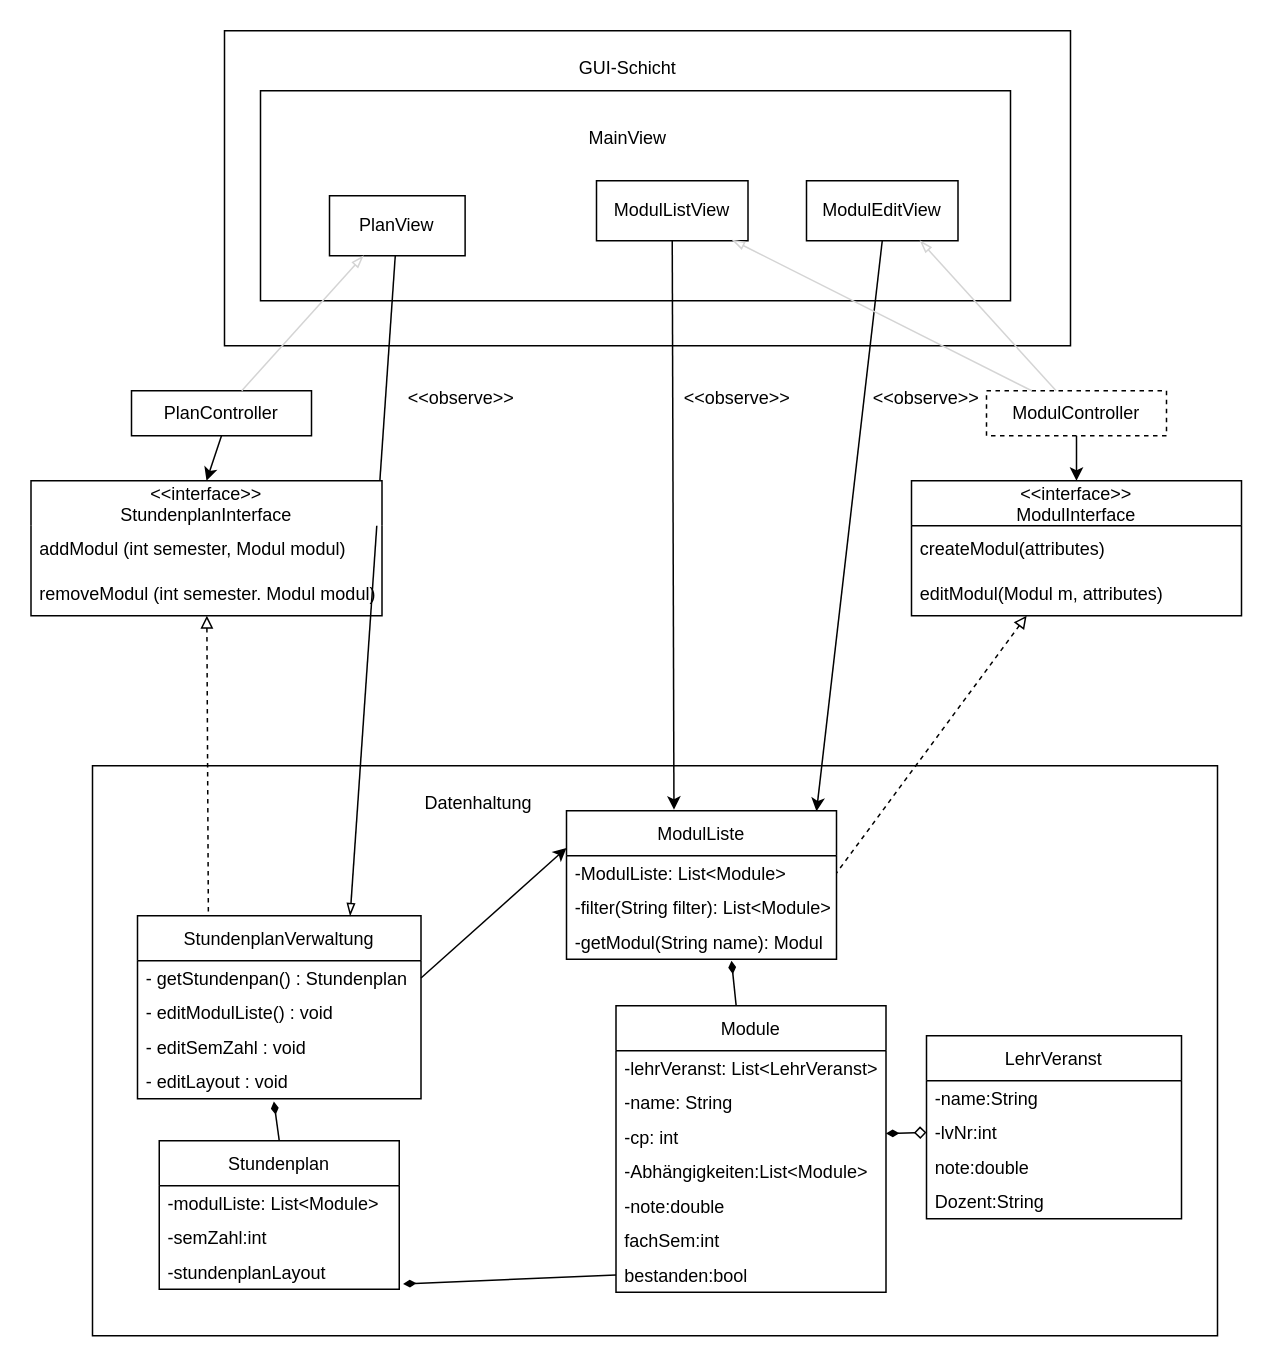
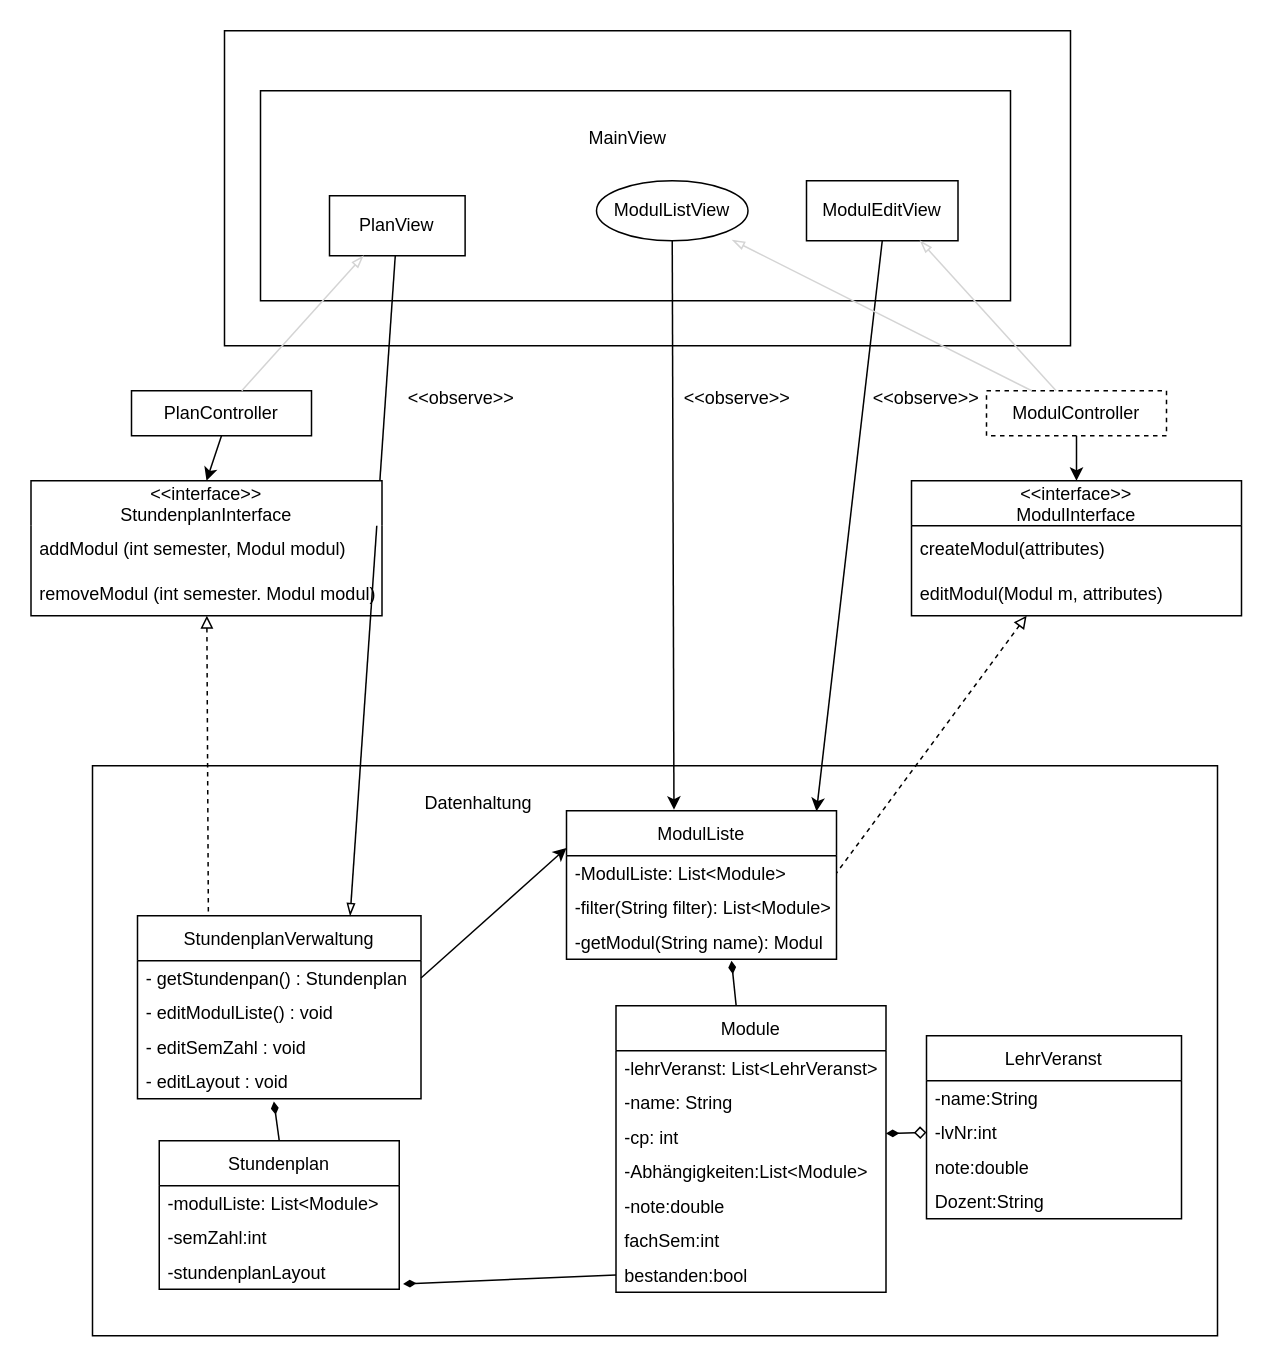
  <mxCell id="0" />
  <mxCell id="1" parent="0" />
  <mxCell id="2" value="" style="group" parent="1" vertex="1" connectable="0"><mxGeometry x="151" y="90" width="680" height="800" as="geometry" /></mxCell>
  <mxCell id="3" value="" style="rounded=0;whiteSpace=wrap;html=1;" parent="2" vertex="1"><mxGeometry x="-90" y="420" width="750" height="380" as="geometry" /></mxCell>
  <mxCell id="4" value="Stundenplan" style="swimlane;fontStyle=0;childLayout=stackLayout;horizontal=1;startSize=30;horizontalStack=0;resizeParent=1;resizeParentMax=0;resizeLast=0;collapsible=1;marginBottom=0;" parent="2" vertex="1"><mxGeometry x="-45.5" y="670" width="160" height="99" as="geometry" /></mxCell>
  <mxCell id="5" value="-modulListe: List&lt;Module&gt;" style="text;strokeColor=none;fillColor=none;align=left;verticalAlign=middle;spacingLeft=4;spacingRight=4;overflow=hidden;points=[[0,0.5],[1,0.5]];portConstraint=eastwest;rotatable=0;" parent="4" vertex="1"><mxGeometry y="30" width="160" height="23" as="geometry" /></mxCell>
  <mxCell id="6" value="-semZahl:int" style="text;strokeColor=none;fillColor=none;align=left;verticalAlign=middle;spacingLeft=4;spacingRight=4;overflow=hidden;points=[[0,0.5],[1,0.5]];portConstraint=eastwest;rotatable=0;" parent="4" vertex="1"><mxGeometry y="53" width="160" height="23" as="geometry" /></mxCell>
  <mxCell id="7" value="-stundenplanLayout" style="text;strokeColor=none;fillColor=none;align=left;verticalAlign=middle;spacingLeft=4;spacingRight=4;overflow=hidden;points=[[0,0.5],[1,0.5]];portConstraint=eastwest;rotatable=0;" parent="4" vertex="1"><mxGeometry y="76" width="160" height="23" as="geometry" /></mxCell>
  <mxCell id="8" value="" style="edgeStyle=none;html=1;endArrow=diamondThin;endFill=1;" parent="2" source="9" edge="1"><mxGeometry relative="1" as="geometry"><mxPoint x="336" y="550" as="targetPoint" /></mxGeometry></mxCell>
  <mxCell id="9" value="Module" style="swimlane;fontStyle=0;childLayout=stackLayout;horizontal=1;startSize=30;horizontalStack=0;resizeParent=1;resizeParentMax=0;resizeLast=0;collapsible=1;marginBottom=0;" parent="2" vertex="1"><mxGeometry x="259" y="580" width="180" height="191" as="geometry" /></mxCell>
  <mxCell id="10" value="-lehrVeranst: List&lt;LehrVeranst&gt;" style="text;strokeColor=none;fillColor=none;align=left;verticalAlign=middle;spacingLeft=4;spacingRight=4;overflow=hidden;points=[[0,0.5],[1,0.5]];portConstraint=eastwest;rotatable=0;" parent="9" vertex="1"><mxGeometry y="30" width="180" height="23" as="geometry" /></mxCell>
  <mxCell id="11" value="-name: String" style="text;strokeColor=none;fillColor=none;align=left;verticalAlign=middle;spacingLeft=4;spacingRight=4;overflow=hidden;points=[[0,0.5],[1,0.5]];portConstraint=eastwest;rotatable=0;" parent="9" vertex="1"><mxGeometry y="53" width="180" height="23" as="geometry" /></mxCell>
  <mxCell id="12" value="-cp: int" style="text;strokeColor=none;fillColor=none;align=left;verticalAlign=middle;spacingLeft=4;spacingRight=4;overflow=hidden;points=[[0,0.5],[1,0.5]];portConstraint=eastwest;rotatable=0;" parent="9" vertex="1"><mxGeometry y="76" width="180" height="23" as="geometry" /></mxCell>
  <mxCell id="13" value="-Abhängigkeiten:List&lt;Module&gt;" style="text;strokeColor=none;fillColor=none;align=left;verticalAlign=middle;spacingLeft=4;spacingRight=4;overflow=hidden;points=[[0,0.5],[1,0.5]];portConstraint=eastwest;rotatable=0;" parent="9" vertex="1"><mxGeometry y="99" width="180" height="23" as="geometry" /></mxCell>
  <mxCell id="14" value="-note:double" style="text;strokeColor=none;fillColor=none;align=left;verticalAlign=middle;spacingLeft=4;spacingRight=4;overflow=hidden;points=[[0,0.5],[1,0.5]];portConstraint=eastwest;rotatable=0;" parent="9" vertex="1"><mxGeometry y="122" width="180" height="23" as="geometry" /></mxCell>
  <mxCell id="15" value="fachSem:int" style="text;strokeColor=none;fillColor=none;align=left;verticalAlign=middle;spacingLeft=4;spacingRight=4;overflow=hidden;points=[[0,0.5],[1,0.5]];portConstraint=eastwest;rotatable=0;" parent="9" vertex="1"><mxGeometry y="145" width="180" height="23" as="geometry" /></mxCell>
  <mxCell id="16" value="bestanden:bool" style="text;strokeColor=none;fillColor=none;align=left;verticalAlign=middle;spacingLeft=4;spacingRight=4;overflow=hidden;points=[[0,0.5],[1,0.5]];portConstraint=eastwest;rotatable=0;" parent="9" vertex="1"><mxGeometry y="168" width="180" height="23" as="geometry" /></mxCell>
  <mxCell id="17" value="" style="edgeStyle=none;html=1;entryX=0;entryY=0.5;entryDx=0;entryDy=0;startArrow=diamondThin;startFill=1;endArrow=none;endFill=0;exitX=1.016;exitY=0.845;exitDx=0;exitDy=0;exitPerimeter=0;" parent="2" source="7" target="16" edge="1"><mxGeometry relative="1" as="geometry" /></mxCell>
  <mxCell id="18" value="LehrVeranst" style="swimlane;fontStyle=0;childLayout=stackLayout;horizontal=1;startSize=30;horizontalStack=0;resizeParent=1;resizeParentMax=0;resizeLast=0;collapsible=1;marginBottom=0;" parent="2" vertex="1"><mxGeometry x="466" y="600" width="170" height="122" as="geometry" /></mxCell>
  <mxCell id="19" value="-name:String" style="text;strokeColor=none;fillColor=none;align=left;verticalAlign=middle;spacingLeft=4;spacingRight=4;overflow=hidden;points=[[0,0.5],[1,0.5]];portConstraint=eastwest;rotatable=0;" parent="18" vertex="1"><mxGeometry y="30" width="170" height="23" as="geometry" /></mxCell>
  <mxCell id="20" value="-lvNr:int" style="text;strokeColor=none;fillColor=none;align=left;verticalAlign=middle;spacingLeft=4;spacingRight=4;overflow=hidden;points=[[0,0.5],[1,0.5]];portConstraint=eastwest;rotatable=0;" parent="18" vertex="1"><mxGeometry y="53" width="170" height="23" as="geometry" /></mxCell>
  <mxCell id="21" value="note:double" style="text;strokeColor=none;fillColor=none;align=left;verticalAlign=middle;spacingLeft=4;spacingRight=4;overflow=hidden;points=[[0,0.5],[1,0.5]];portConstraint=eastwest;rotatable=0;" parent="18" vertex="1"><mxGeometry y="76" width="170" height="23" as="geometry" /></mxCell>
  <mxCell id="22" value="Dozent:String" style="text;strokeColor=none;fillColor=none;align=left;verticalAlign=middle;spacingLeft=4;spacingRight=4;overflow=hidden;points=[[0,0.5],[1,0.5]];portConstraint=eastwest;rotatable=0;" parent="18" vertex="1"><mxGeometry y="99" width="170" height="23" as="geometry" /></mxCell>
  <mxCell id="23" value="" style="edgeStyle=none;html=1;entryX=0;entryY=0.5;entryDx=0;entryDy=0;startArrow=diamondThin;startFill=1;endArrow=diamond;endFill=0;" parent="2" source="12" target="20" edge="1"><mxGeometry relative="1" as="geometry" /></mxCell>
  <mxCell id="24" value="Datenhaltung" style="text;html=1;strokeColor=none;fillColor=none;align=center;verticalAlign=middle;whiteSpace=wrap;rounded=0;" parent="2" vertex="1"><mxGeometry x="96" y="430" width="143" height="30" as="geometry" /></mxCell>
  <mxCell id="25" value="PlanController" style="rounded=0;whiteSpace=wrap;html=1;" parent="2" vertex="1"><mxGeometry x="-64" y="170" width="120" height="30" as="geometry" /></mxCell>
  <mxCell id="26" value="ModulController" style="rounded=0;whiteSpace=wrap;html=1;dashed=1;" parent="2" vertex="1"><mxGeometry x="506" y="170" width="120" height="30" as="geometry" /></mxCell>
  <mxCell id="27" value="&amp;lt;&amp;lt;observe&amp;gt;&amp;gt;" style="text;html=1;strokeColor=none;fillColor=none;align=center;verticalAlign=middle;whiteSpace=wrap;rounded=0;" parent="2" vertex="1"><mxGeometry x="126" y="160" width="60" height="30" as="geometry" /></mxCell>
  <mxCell id="28" value="ModulListe" style="swimlane;fontStyle=0;childLayout=stackLayout;horizontal=1;startSize=30;horizontalStack=0;resizeParent=1;resizeParentMax=0;resizeLast=0;collapsible=1;marginBottom=0;" parent="2" vertex="1"><mxGeometry x="226" y="450" width="180" height="99" as="geometry" /></mxCell>
  <mxCell id="29" value="-ModulListe: List&lt;Module&gt;" style="text;strokeColor=none;fillColor=none;align=left;verticalAlign=middle;spacingLeft=4;spacingRight=4;overflow=hidden;points=[[0,0.5],[1,0.5]];portConstraint=eastwest;rotatable=0;" parent="28" vertex="1"><mxGeometry y="30" width="180" height="23" as="geometry" /></mxCell>
  <mxCell id="30" value="-filter(String filter): List&lt;Module&gt;" style="text;strokeColor=none;fillColor=none;align=left;verticalAlign=middle;spacingLeft=4;spacingRight=4;overflow=hidden;points=[[0,0.5],[1,0.5]];portConstraint=eastwest;rotatable=0;" parent="28" vertex="1"><mxGeometry y="53" width="180" height="23" as="geometry" /></mxCell>
  <mxCell id="31" value="-getModul(String name): Modul" style="text;strokeColor=none;fillColor=none;align=left;verticalAlign=middle;spacingLeft=4;spacingRight=4;overflow=hidden;points=[[0,0.5],[1,0.5]];portConstraint=eastwest;rotatable=0;" parent="28" vertex="1"><mxGeometry y="76" width="180" height="23" as="geometry" /></mxCell>
  <mxCell id="32" value="&amp;lt;&amp;lt;observe&amp;gt;&amp;gt;" style="text;html=1;strokeColor=none;fillColor=none;align=center;verticalAlign=middle;whiteSpace=wrap;rounded=0;" parent="2" vertex="1"><mxGeometry x="310" y="160" width="60" height="30" as="geometry" /></mxCell>
  <mxCell id="33" value="&amp;lt;&amp;lt;observe&amp;gt;&amp;gt;" style="text;html=1;strokeColor=none;fillColor=none;align=center;verticalAlign=middle;whiteSpace=wrap;rounded=0;" parent="2" vertex="1"><mxGeometry x="436" y="160" width="60" height="30" as="geometry" /></mxCell>
  <mxCell id="34" value="&lt;&lt;interface&gt;&gt;&#10;ModulInterface" style="swimlane;fontStyle=0;childLayout=stackLayout;horizontal=1;startSize=30;horizontalStack=0;resizeParent=1;resizeParentMax=0;resizeLast=0;collapsible=1;marginBottom=0;" parent="2" vertex="1"><mxGeometry x="456" y="230" width="220" height="90" as="geometry" /></mxCell>
  <mxCell id="35" value="createModul(attributes)" style="text;strokeColor=none;fillColor=none;align=left;verticalAlign=middle;spacingLeft=4;spacingRight=4;overflow=hidden;points=[[0,0.5],[1,0.5]];portConstraint=eastwest;rotatable=0;" parent="34" vertex="1"><mxGeometry y="30" width="220" height="30" as="geometry" /></mxCell>
  <mxCell id="36" value="editModul(Modul m, attributes)" style="text;strokeColor=none;fillColor=none;align=left;verticalAlign=middle;spacingLeft=4;spacingRight=4;overflow=hidden;points=[[0,0.5],[1,0.5]];portConstraint=eastwest;rotatable=0;" parent="34" vertex="1"><mxGeometry y="60" width="220" height="30" as="geometry" /></mxCell>
  <mxCell id="37" value="" style="edgeStyle=none;html=1;dashed=1;entryX=1;entryY=0.5;entryDx=0;entryDy=0;startArrow=block;startFill=0;endArrow=none;endFill=0;" parent="2" source="34" target="29" edge="1"><mxGeometry relative="1" as="geometry" /></mxCell>
  <mxCell id="38" value="" style="edgeStyle=none;html=1;entryX=0.5;entryY=0;entryDx=0;entryDy=0;" parent="2" source="26" target="34" edge="1"><mxGeometry relative="1" as="geometry" /></mxCell>
  <mxCell id="39" value="StundenplanVerwaltung" style="swimlane;fontStyle=0;childLayout=stackLayout;horizontal=1;startSize=30;horizontalStack=0;resizeParent=1;resizeParentMax=0;resizeLast=0;collapsible=1;marginBottom=0;" vertex="1" parent="2"><mxGeometry x="-60" y="520" width="189" height="122" as="geometry" /></mxCell>
  <mxCell id="40" value="- getStundenpan() : Stundenplan" style="text;strokeColor=none;fillColor=none;align=left;verticalAlign=middle;spacingLeft=4;spacingRight=4;overflow=hidden;points=[[0,0.5],[1,0.5]];portConstraint=eastwest;rotatable=0;" vertex="1" parent="39"><mxGeometry y="30" width="189" height="23" as="geometry" /></mxCell>
  <mxCell id="41" value="- editModulListe() : void" style="text;strokeColor=none;fillColor=none;align=left;verticalAlign=middle;spacingLeft=4;spacingRight=4;overflow=hidden;points=[[0,0.5],[1,0.5]];portConstraint=eastwest;rotatable=0;" vertex="1" parent="39"><mxGeometry y="53" width="189" height="23" as="geometry" /></mxCell>
  <mxCell id="42" value="- editSemZahl : void" style="text;strokeColor=none;fillColor=none;align=left;verticalAlign=middle;spacingLeft=4;spacingRight=4;overflow=hidden;points=[[0,0.5],[1,0.5]];portConstraint=eastwest;rotatable=0;" vertex="1" parent="39"><mxGeometry y="76" width="189" height="23" as="geometry" /></mxCell>
  <mxCell id="43" value="- editLayout : void" style="text;strokeColor=none;fillColor=none;align=left;verticalAlign=middle;spacingLeft=4;spacingRight=4;overflow=hidden;points=[[0,0.5],[1,0.5]];portConstraint=eastwest;rotatable=0;" vertex="1" parent="39"><mxGeometry y="99" width="189" height="23" as="geometry" /></mxCell>
  <mxCell id="44" value="" style="edgeStyle=none;html=1;entryX=0.5;entryY=0;entryDx=0;entryDy=0;startArrow=diamondThin;startFill=1;endArrow=none;endFill=0;exitX=0.481;exitY=1.08;exitDx=0;exitDy=0;exitPerimeter=0;" edge="1" parent="2" source="43" target="4"><mxGeometry relative="1" as="geometry"><mxPoint x="148.56" y="755.435" as="sourcePoint" /><mxPoint x="269" y="769.5" as="targetPoint" /></mxGeometry></mxCell>
  <mxCell id="45" value="" style="endArrow=classic;html=1;exitX=1;exitY=0.5;exitDx=0;exitDy=0;entryX=0;entryY=0.25;entryDx=0;entryDy=0;" edge="1" parent="2" source="40" target="28"><mxGeometry width="50" height="50" relative="1" as="geometry"><mxPoint x="229" y="580" as="sourcePoint" /><mxPoint x="279" y="530" as="targetPoint" /></mxGeometry></mxCell>
  <mxCell id="46" value="" style="rounded=0;whiteSpace=wrap;html=1;" parent="1" vertex="1"><mxGeometry x="149" y="20" width="564" height="210" as="geometry" /></mxCell>
- <mxCell id="47" value="GUI-Schicht" style="text;html=1;strokeColor=none;fillColor=none;align=center;verticalAlign=middle;whiteSpace=wrap;rounded=0;" parent="1" vertex="1"><mxGeometry x="379" y="30" width="78" height="30" as="geometry" /></mxCell>
  <mxCell id="48" value="" style="rounded=0;whiteSpace=wrap;html=1;" parent="1" vertex="1"><mxGeometry x="173" y="60" width="500" height="140" as="geometry" /></mxCell>
  <mxCell id="49" value="MainView" style="text;html=1;strokeColor=none;fillColor=none;align=center;verticalAlign=middle;whiteSpace=wrap;rounded=0;" parent="1" vertex="1"><mxGeometry x="367.181" y="70.004" width="101.818" height="43.333" as="geometry" /></mxCell>
  <mxCell id="50" value="" style="group" parent="1" vertex="1" connectable="0"><mxGeometry x="537" y="120" width="101" height="40" as="geometry" /></mxCell>
  <mxCell id="51" value="" style="rounded=0;whiteSpace=wrap;html=1;" parent="50" vertex="1"><mxGeometry width="101" height="40" as="geometry" /></mxCell>
  <mxCell id="52" value="ModulEditView" style="text;html=1;strokeColor=none;fillColor=none;align=center;verticalAlign=middle;whiteSpace=wrap;rounded=0;" parent="50" vertex="1"><mxGeometry x="33.088" y="15.859" width="34.828" height="8.276" as="geometry" /></mxCell>
  <mxCell id="53" value="" style="group" parent="1" vertex="1" connectable="0"><mxGeometry x="219" y="130" width="90.41" height="40" as="geometry" /></mxCell>
  <mxCell id="54" value="" style="rounded=0;whiteSpace=wrap;html=1;" parent="53" vertex="1"><mxGeometry width="90.41" height="40" as="geometry" /></mxCell>
  <mxCell id="55" value="PlanView" style="text;html=1;strokeColor=none;fillColor=none;align=center;verticalAlign=middle;whiteSpace=wrap;rounded=0;" parent="53" vertex="1"><mxGeometry x="32.256" y="15.558" width="25.893" height="8.889" as="geometry" /></mxCell>
  <mxCell id="56" value="" style="edgeStyle=none;html=1;entryX=0.75;entryY=0;entryDx=0;entryDy=0;endArrow=blockThin;endFill=0;" parent="1" source="54" target="39" edge="1"><mxGeometry relative="1" as="geometry" /></mxCell>
- <mxCell id="57" value="ModulListView" style="rounded=0;whiteSpace=wrap;html=1;" parent="1" vertex="1"><mxGeometry x="397" y="120" width="101" height="40" as="geometry" /></mxCell>
+ <mxCell id="57" value="ModulListView" style="ellipse;whiteSpace=wrap;html=1;" parent="1" vertex="1"><mxGeometry x="397" y="120" width="101" height="40" as="geometry" /></mxCell>
  <mxCell id="58" value="" style="endArrow=classic;html=1;exitX=0.5;exitY=1;exitDx=0;exitDy=0;entryX=0.398;entryY=-0.007;entryDx=0;entryDy=0;entryPerimeter=0;" parent="1" source="57" target="28" edge="1"><mxGeometry width="50" height="50" relative="1" as="geometry"><mxPoint x="496" y="308.86" as="sourcePoint" /><mxPoint x="465.94" y="560" as="targetPoint" /></mxGeometry></mxCell>
  <mxCell id="59" value="" style="endArrow=classic;html=1;exitX=0.5;exitY=1;exitDx=0;exitDy=0;entryX=0.926;entryY=0.004;entryDx=0;entryDy=0;entryPerimeter=0;" parent="1" source="51" target="28" edge="1"><mxGeometry width="50" height="50" relative="1" as="geometry"><mxPoint x="467" y="310" as="sourcePoint" /><mxPoint x="517" y="260" as="targetPoint" /></mxGeometry></mxCell>
  <mxCell id="60" value="" style="edgeStyle=none;html=1;endArrow=blockThin;endFill=0;entryX=0.25;entryY=1;entryDx=0;entryDy=0;strokeColor=#D4D4D4;" parent="1" source="25" target="54" edge="1"><mxGeometry relative="1" as="geometry" /></mxCell>
  <mxCell id="61" value="" style="edgeStyle=none;html=1;endArrow=blockThin;endFill=0;strokeColor=#D4D4D4;entryX=0.896;entryY=0.988;entryDx=0;entryDy=0;entryPerimeter=0;" parent="1" source="26" target="57" edge="1"><mxGeometry relative="1" as="geometry" /></mxCell>
  <mxCell id="62" value="" style="edgeStyle=none;html=1;endArrow=blockThin;endFill=0;strokeColor=#D4D4D4;entryX=0.75;entryY=1;entryDx=0;entryDy=0;" parent="1" source="26" target="51" edge="1"><mxGeometry relative="1" as="geometry" /></mxCell>
  <mxCell id="63" value="&lt;&lt;interface&gt;&gt;&#10;StundenplanInterface" style="swimlane;fontStyle=0;childLayout=stackLayout;horizontal=1;startSize=30;horizontalStack=0;resizeParent=1;resizeParentMax=0;resizeLast=0;collapsible=1;marginBottom=0;swimlaneLine=0;" parent="1" vertex="1"><mxGeometry y="320" width="234" height="90" as="geometry" x="20" /></mxCell>
  <mxCell id="64" value="addModul (int semester, Modul modul)" style="text;strokeColor=none;fillColor=none;align=left;verticalAlign=middle;spacingLeft=4;spacingRight=4;overflow=hidden;points=[[0,0.5],[1,0.5]];portConstraint=eastwest;rotatable=0;" parent="63" vertex="1"><mxGeometry y="30" width="234" height="30" as="geometry" /></mxCell>
  <mxCell id="65" value="removeModul (int semester. Modul modul)" style="text;strokeColor=none;fillColor=none;align=left;verticalAlign=middle;spacingLeft=4;spacingRight=4;overflow=hidden;points=[[0,0.5],[1,0.5]];portConstraint=eastwest;rotatable=0;" parent="63" vertex="1"><mxGeometry y="60" width="234" height="30" as="geometry" /></mxCell>
  <mxCell id="66" value="" style="edgeStyle=none;html=1;dashed=1;entryX=0.25;entryY=0;entryDx=0;entryDy=0;startArrow=block;startFill=0;endArrow=none;endFill=0;" parent="1" source="63" target="39" edge="1"><mxGeometry relative="1" as="geometry" /></mxCell>
  <mxCell id="67" value="" style="edgeStyle=none;html=1;entryX=0.5;entryY=0;entryDx=0;entryDy=0;exitX=0.5;exitY=1;exitDx=0;exitDy=0;" parent="1" source="25" target="63" edge="1"><mxGeometry relative="1" as="geometry"><mxPoint x="253.6" y="250" as="sourcePoint" /></mxGeometry></mxCell>
